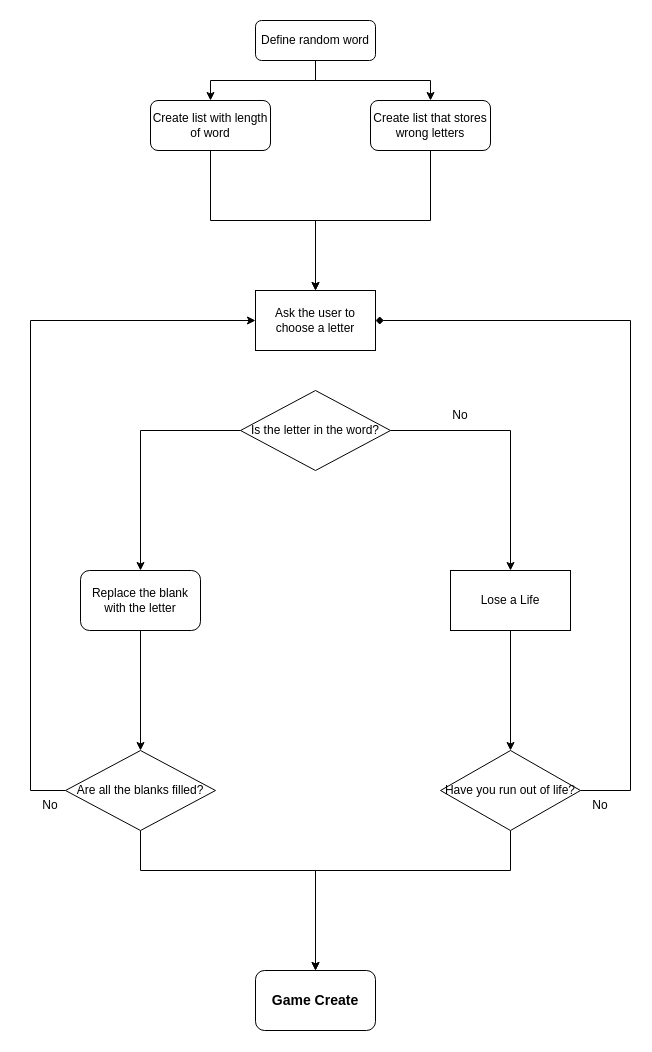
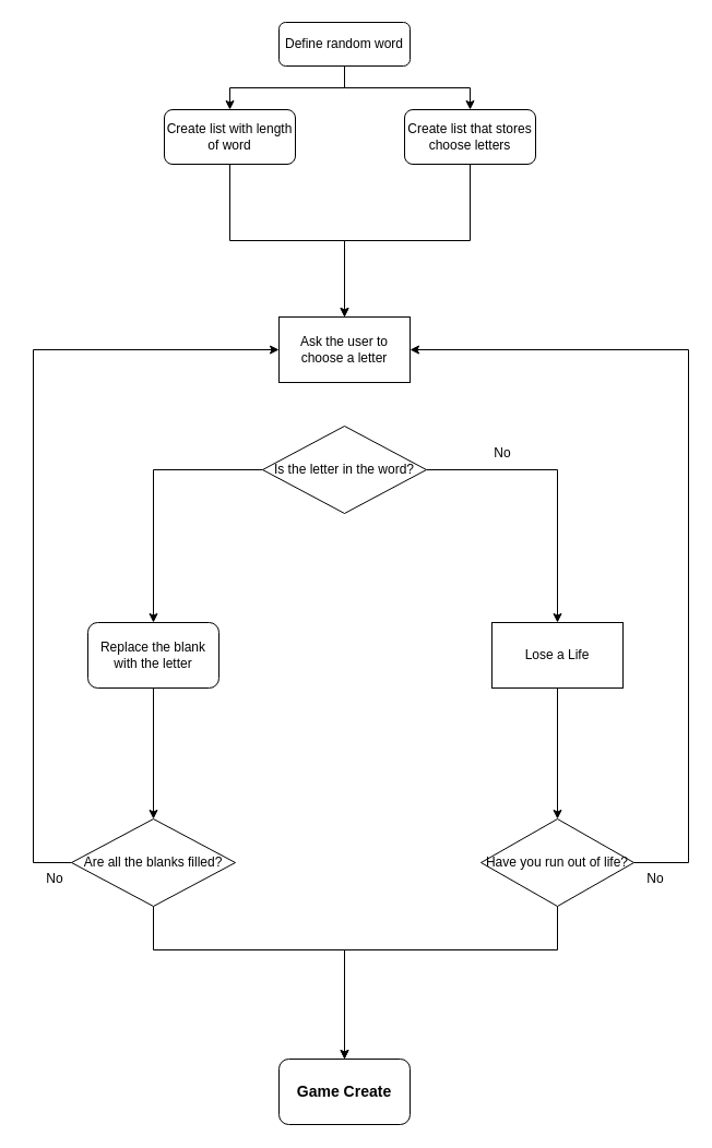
  <mxCell id="0" />
  <mxCell id="1" parent="0" />
  <mxCell id="2" value="Ask the user to choose a letter" style="rounded=0;whiteSpace=wrap;html=1;" vertex="1" parent="1"><mxGeometry x="255" y="290" width="120" height="60" as="geometry" /></mxCell>
  <mxCell id="3" style="edgeStyle=orthogonalEdgeStyle;rounded=0;orthogonalLoop=1;jettySize=auto;html=1;" edge="1" parent="1" source="5" target="14"><mxGeometry relative="1" as="geometry" /></mxCell>
  <mxCell id="4" style="edgeStyle=orthogonalEdgeStyle;rounded=0;orthogonalLoop=1;jettySize=auto;html=1;entryX=0.5;entryY=0;entryDx=0;entryDy=0;" edge="1" parent="1" source="5" target="12"><mxGeometry relative="1" as="geometry" /></mxCell>
  <mxCell id="5" value="Is the letter in the word?" style="rhombus;whiteSpace=wrap;html=1;" vertex="1" parent="1"><mxGeometry x="240" y="390" width="150" height="80" as="geometry" /></mxCell>
  <mxCell id="6" style="edgeStyle=orthogonalEdgeStyle;rounded=0;orthogonalLoop=1;jettySize=auto;html=1;entryX=0.5;entryY=0;entryDx=0;entryDy=0;" edge="1" parent="1" source="8" target="10"><mxGeometry relative="1" as="geometry" /></mxCell>
  <mxCell id="7" style="edgeStyle=orthogonalEdgeStyle;rounded=0;orthogonalLoop=1;jettySize=auto;html=1;entryX=0.5;entryY=0;entryDx=0;entryDy=0;" edge="1" parent="1" source="8" target="17"><mxGeometry relative="1" as="geometry" /></mxCell>
  <mxCell id="8" value="Define random word" style="rounded=1;whiteSpace=wrap;html=1;" vertex="1" parent="1"><mxGeometry x="255" y="20" width="120" height="40" as="geometry" /></mxCell>
  <mxCell id="9" style="edgeStyle=orthogonalEdgeStyle;rounded=0;orthogonalLoop=1;jettySize=auto;html=1;entryX=0.5;entryY=0;entryDx=0;entryDy=0;" edge="1" parent="1" source="10" target="2"><mxGeometry relative="1" as="geometry" /></mxCell>
  <mxCell id="10" value="Create list with length of word" style="rounded=1;whiteSpace=wrap;html=1;" vertex="1" parent="1"><mxGeometry x="150" y="100" width="120" height="50" as="geometry" /></mxCell>
  <mxCell id="11" style="edgeStyle=orthogonalEdgeStyle;rounded=0;orthogonalLoop=1;jettySize=auto;html=1;" edge="1" parent="1" source="12" target="23"><mxGeometry relative="1" as="geometry" /></mxCell>
  <mxCell id="12" value="Lose a Life" style="rounded=0;whiteSpace=wrap;html=1;" vertex="1" parent="1"><mxGeometry x="450" y="570" width="120" height="60" as="geometry" /></mxCell>
  <mxCell id="13" style="edgeStyle=orthogonalEdgeStyle;rounded=0;orthogonalLoop=1;jettySize=auto;html=1;" edge="1" parent="1" source="14" target="20"><mxGeometry relative="1" as="geometry"><mxPoint x="140" y="650" as="targetPoint" /></mxGeometry></mxCell>
  <mxCell id="14" value="Replace the blank with the letter" style="whiteSpace=wrap;html=1;rounded=1;" vertex="1" parent="1"><mxGeometry x="80" y="570" width="120" height="60" as="geometry" /></mxCell>
  <mxCell id="15" value="No" style="text;html=1;strokeColor=none;fillColor=none;align=center;verticalAlign=middle;whiteSpace=wrap;rounded=0;" vertex="1" parent="1"><mxGeometry x="430" y="400" width="60" height="30" as="geometry" /></mxCell>
  <mxCell id="16" style="edgeStyle=orthogonalEdgeStyle;rounded=0;orthogonalLoop=1;jettySize=auto;html=1;entryX=0.5;entryY=0;entryDx=0;entryDy=0;" edge="1" parent="1" source="17" target="2"><mxGeometry relative="1" as="geometry" /></mxCell>
- <mxCell id="17" value="Create list that stores wrong letters" style="rounded=1;whiteSpace=wrap;html=1;" vertex="1" parent="1"><mxGeometry x="370" y="100" width="120" height="50" as="geometry" /></mxCell>
+ <mxCell id="17" value="Create list that stores choose letters" style="rounded=1;whiteSpace=wrap;html=1;" vertex="1" parent="1"><mxGeometry x="370" y="100" width="120" height="50" as="geometry" /></mxCell>
  <mxCell id="18" style="edgeStyle=orthogonalEdgeStyle;rounded=0;orthogonalLoop=1;jettySize=auto;html=1;entryX=0;entryY=0.5;entryDx=0;entryDy=0;" edge="1" parent="1" source="20" target="2"><mxGeometry relative="1" as="geometry"><Array as="points"><mxPoint x="30" y="790" /><mxPoint x="30" y="320" /></Array></mxGeometry></mxCell>
  <mxCell id="19" style="edgeStyle=orthogonalEdgeStyle;rounded=0;orthogonalLoop=1;jettySize=auto;html=1;fontSize=14;" edge="1" parent="1" source="20" target="26"><mxGeometry relative="1" as="geometry"><Array as="points"><mxPoint x="140" y="870" /><mxPoint x="315" y="870" /></Array></mxGeometry></mxCell>
  <mxCell id="20" value="Are all the blanks filled?" style="rhombus;whiteSpace=wrap;html=1;" vertex="1" parent="1"><mxGeometry x="65" y="750" width="150" height="80" as="geometry" /></mxCell>
- <mxCell id="21" style="edgeStyle=orthogonalEdgeStyle;rounded=0;orthogonalLoop=1;jettySize=auto;html=1;entryX=1;entryY=0.5;entryDx=0;entryDy=0;endArrow=diamond;" edge="1" parent="1" source="23" target="2"><mxGeometry relative="1" as="geometry"><Array as="points"><mxPoint x="630" y="790" /><mxPoint x="630" y="320" /></Array></mxGeometry></mxCell>
+ <mxCell id="21" style="edgeStyle=orthogonalEdgeStyle;rounded=0;orthogonalLoop=1;jettySize=auto;html=1;entryX=1;entryY=0.5;entryDx=0;entryDy=0;" edge="1" parent="1" source="23" target="2"><mxGeometry relative="1" as="geometry"><Array as="points"><mxPoint x="630" y="790" /><mxPoint x="630" y="320" /></Array></mxGeometry></mxCell>
  <mxCell id="22" style="edgeStyle=orthogonalEdgeStyle;rounded=0;orthogonalLoop=1;jettySize=auto;html=1;entryX=0.5;entryY=0;entryDx=0;entryDy=0;fontSize=14;" edge="1" parent="1" source="23" target="26"><mxGeometry relative="1" as="geometry"><Array as="points"><mxPoint x="510" y="870" /><mxPoint x="315" y="870" /></Array></mxGeometry></mxCell>
  <mxCell id="23" value="Have you run out of life?" style="rhombus;whiteSpace=wrap;html=1;" vertex="1" parent="1"><mxGeometry x="440" y="750" width="140" height="80" as="geometry" /></mxCell>
  <mxCell id="24" value="No" style="text;html=1;strokeColor=none;fillColor=none;align=center;verticalAlign=middle;whiteSpace=wrap;rounded=0;" vertex="1" parent="1"><mxGeometry x="20" y="790" width="60" height="30" as="geometry" /></mxCell>
  <mxCell id="25" value="No" style="text;html=1;strokeColor=none;fillColor=none;align=center;verticalAlign=middle;whiteSpace=wrap;rounded=0;" vertex="1" parent="1"><mxGeometry x="570" y="790" width="60" height="30" as="geometry" /></mxCell>
  <mxCell id="26" value="&lt;font style=&quot;font-size: 14px&quot;&gt;&lt;b&gt;Game Create&lt;/b&gt;&lt;/font&gt;" style="rounded=1;whiteSpace=wrap;html=1;" vertex="1" parent="1"><mxGeometry x="255" y="970" width="120" height="60" as="geometry" /></mxCell>
